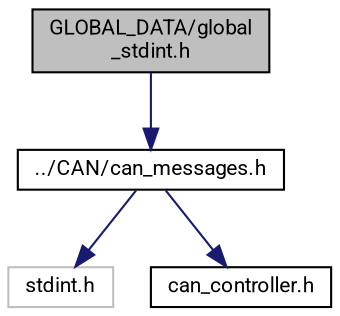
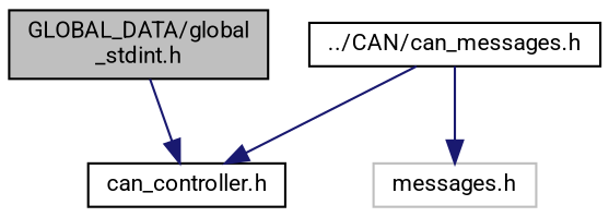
  digraph {
    fontname=Roboto
    node [color=black fillcolor=white fontname=Roboto fontsize=10 shape=record style=filled]
    edge [color=midnightblue fontname=Roboto fontsize=10 labelfontname=Helvetica labelfontsize=10 style=solid]
    n1 [fillcolor=grey75 fontcolor=black height=0.2 label="GLOBAL_DATA/global\l_stdint.h" width=0.4]
    n2 [height=0.2 label="../CAN/can_messages.h" width=0.4]
-   n3 [color=grey75 height=0.2 label="stdint.h" width=0.4]
+   n3 [color=grey75 height=0.2 label="messages.h" width=0.4]
    n4 [height=0.2 label="can_controller.h" width=0.4]
-   n1 -> n2
+   n1 -> n4
    n2 -> n3
    n2 -> n4
  }
